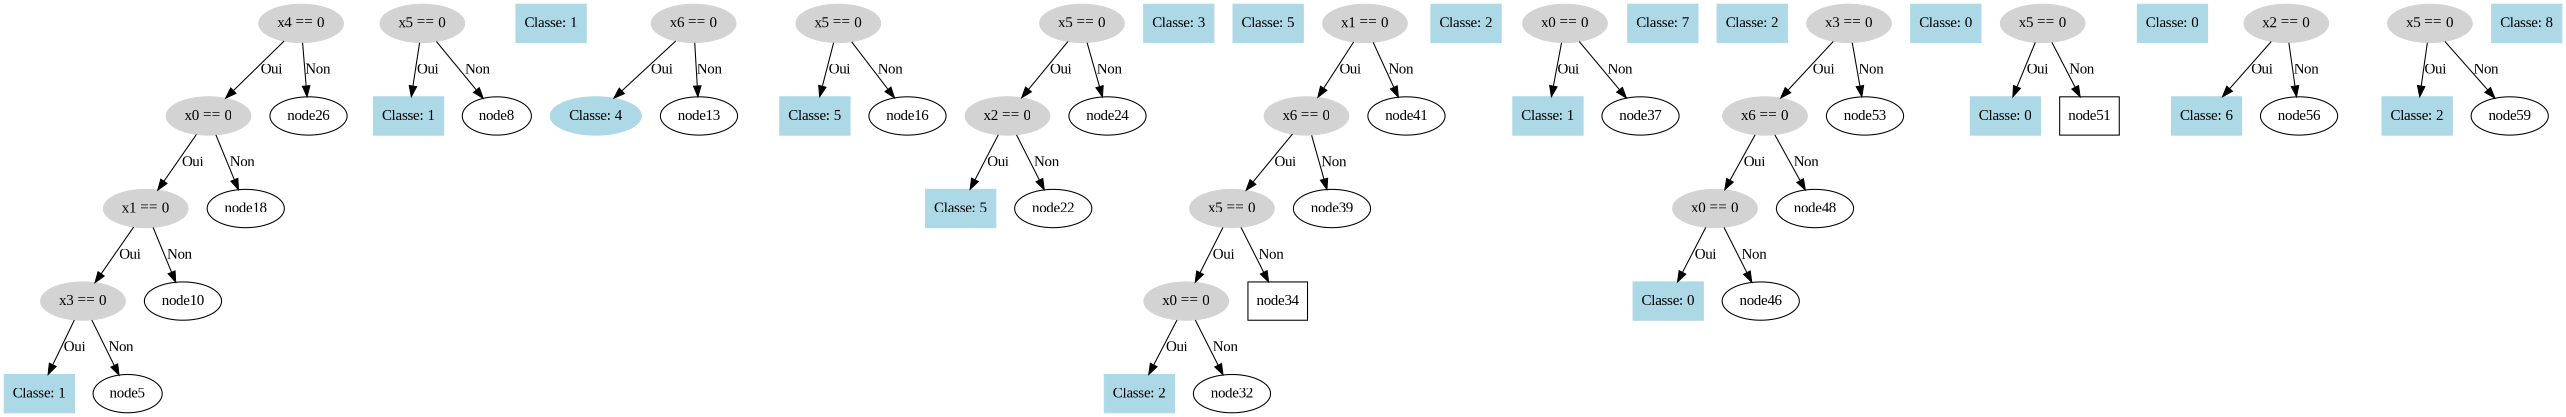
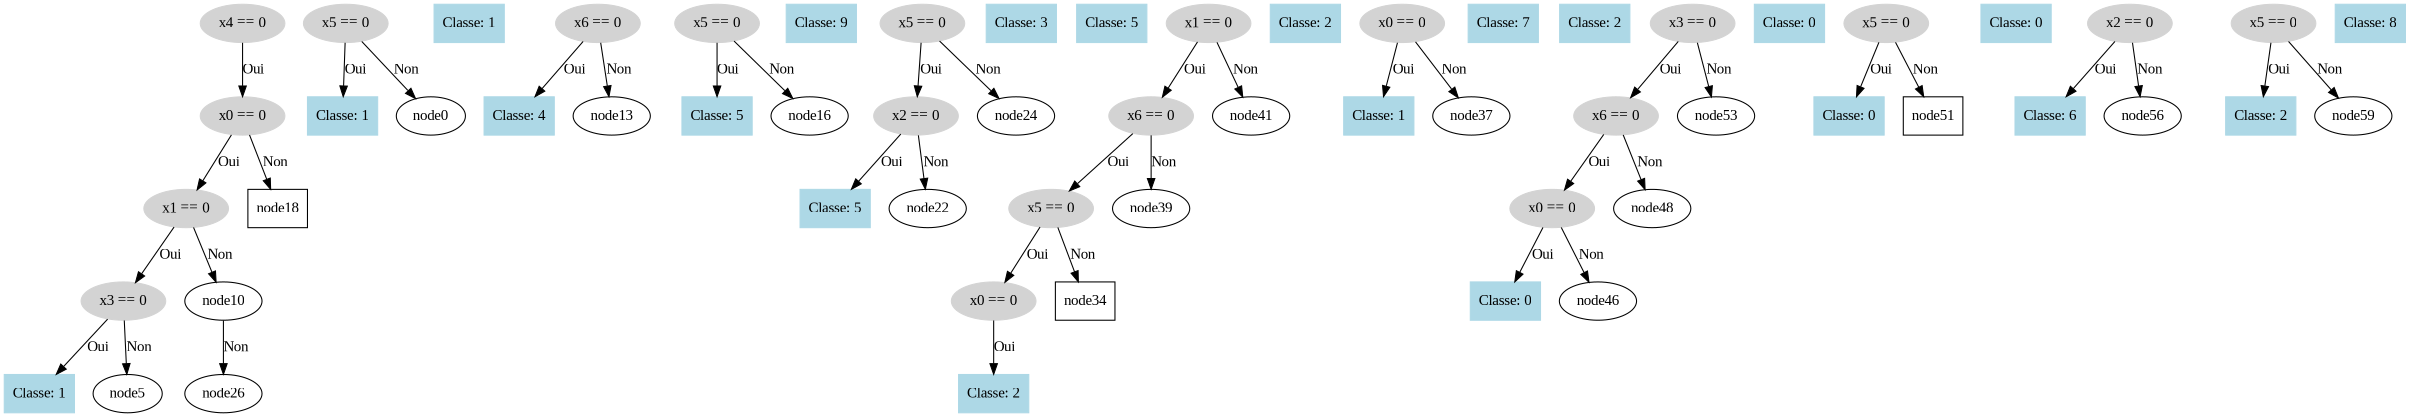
  digraph {
    fontname="Liberation Serif"
    node [color=lightblue fontname="Liberation Serif" shape=box style=filled]
    edge [fontname="Liberation Serif"]
    n1 [color=lightgray label="x4 == 0" shape=ellipse]
    n2 [color=lightgray label="x0 == 0" shape=ellipse]
    node26 [color="" shape="" style=""]
    n4 [color=lightgray label="x1 == 0" shape=ellipse]
-   node18 [color="" shape="" style=""]
+   node18 [color="" style=""]
    n6 [color=lightgray label="x3 == 0" shape=ellipse]
    node10 [color="" shape="" style=""]
    n8 [label="Classe: 1"]
    node5 [color="" shape="" style=""]
    n10 [color=lightgray label="x5 == 0" shape=ellipse]
    n11 [label="Classe: 1"]
-   node8 [color="" shape="" style=""]
+   node8 [label=node0 color="" shape="" style=""]
    n13 [label="Classe: 1"]
    n14 [color=lightgray label="x6 == 0" shape=ellipse]
-   n15 [label="Classe: 4" shape=ellipse]
+   n15 [label="Classe: 4"]
    node13 [color="" shape="" style=""]
    n17 [color=lightgray label="x5 == 0" shape=ellipse]
    n18 [label="Classe: 5"]
    node16 [color="" shape="" style=""]
+   n20 [label="Classe: 9"]
    n21 [color=lightgray label="x5 == 0" shape=ellipse]
    n22 [color=lightgray label="x2 == 0" shape=ellipse]
    node24 [color="" shape="" style=""]
    n24 [label="Classe: 5"]
    node22 [color="" shape="" style=""]
    n26 [label="Classe: 3"]
    n27 [label="Classe: 5"]
    n28 [color=lightgray label="x1 == 0" shape=ellipse]
    n29 [color=lightgray label="x6 == 0" shape=ellipse]
    node41 [color="" shape="" style=""]
    n31 [color=lightgray label="x5 == 0" shape=ellipse]
    node39 [color="" shape="" style=""]
    n33 [color=lightgray label="x0 == 0" shape=ellipse]
    node34 [color="" style=""]
    n35 [label="Classe: 2"]
-   node32 [color="" shape="" style=""]
    n37 [label="Classe: 2"]
    n38 [color=lightgray label="x0 == 0" shape=ellipse]
    n39 [label="Classe: 1"]
    node37 [color="" shape="" style=""]
    n41 [label="Classe: 7"]
    n42 [label="Classe: 2"]
    n43 [color=lightgray label="x3 == 0" shape=ellipse]
    n44 [color=lightgray label="x6 == 0" shape=ellipse]
    node53 [color="" shape="" style=""]
    n46 [color=lightgray label="x0 == 0" shape=ellipse]
    node48 [color="" shape="" style=""]
    n48 [label="Classe: 0"]
    node46 [color="" shape="" style=""]
    n50 [label="Classe: 0"]
    n51 [color=lightgray label="x5 == 0" shape=ellipse]
    n52 [label="Classe: 0"]
    node51 [color="" style=""]
    n54 [label="Classe: 0"]
    n55 [color=lightgray label="x2 == 0" shape=ellipse]
    n56 [label="Classe: 6"]
    node56 [color="" shape="" style=""]
    n58 [color=lightgray label="x5 == 0" shape=ellipse]
    n59 [label="Classe: 2"]
    node59 [color="" shape="" style=""]
    n61 [label="Classe: 8"]
    n1 -> n2 [label=Oui]
-   n1 -> node26 [label=Non]
+   node10 -> node26 [label=Non]
    n2 -> n4 [label=Oui]
    n2 -> node18 [label=Non]
    n4 -> n6 [label=Oui]
    n4 -> node10 [label=Non]
    n6 -> n8 [label=Oui]
    n6 -> node5 [label=Non]
    n10 -> n11 [label=Oui]
    n10 -> node8 [label=Non]
    n14 -> n15 [label=Oui]
    n14 -> node13 [label=Non]
    n17 -> n18 [label=Oui]
    n17 -> node16 [label=Non]
    n21 -> n22 [label=Oui]
    n21 -> node24 [label=Non]
    n22 -> n24 [label=Oui]
    n22 -> node22 [label=Non]
    n28 -> n29 [label=Oui]
    n28 -> node41 [label=Non]
    n29 -> n31 [label=Oui]
    n29 -> node39 [label=Non]
    n31 -> n33 [label=Oui]
    n31 -> node34 [label=Non]
    n33 -> n35 [label=Oui]
-   n33 -> node32 [label=Non]
    n38 -> n39 [label=Oui]
    n38 -> node37 [label=Non]
    n43 -> n44 [label=Oui]
    n43 -> node53 [label=Non]
    n44 -> n46 [label=Oui]
    n44 -> node48 [label=Non]
    n46 -> n48 [label=Oui]
    n46 -> node46 [label=Non]
    n51 -> n52 [label=Oui]
    n51 -> node51 [label=Non]
    n55 -> n56 [label=Oui]
    n55 -> node56 [label=Non]
    n58 -> n59 [label=Oui]
    n58 -> node59 [label=Non]
  }
